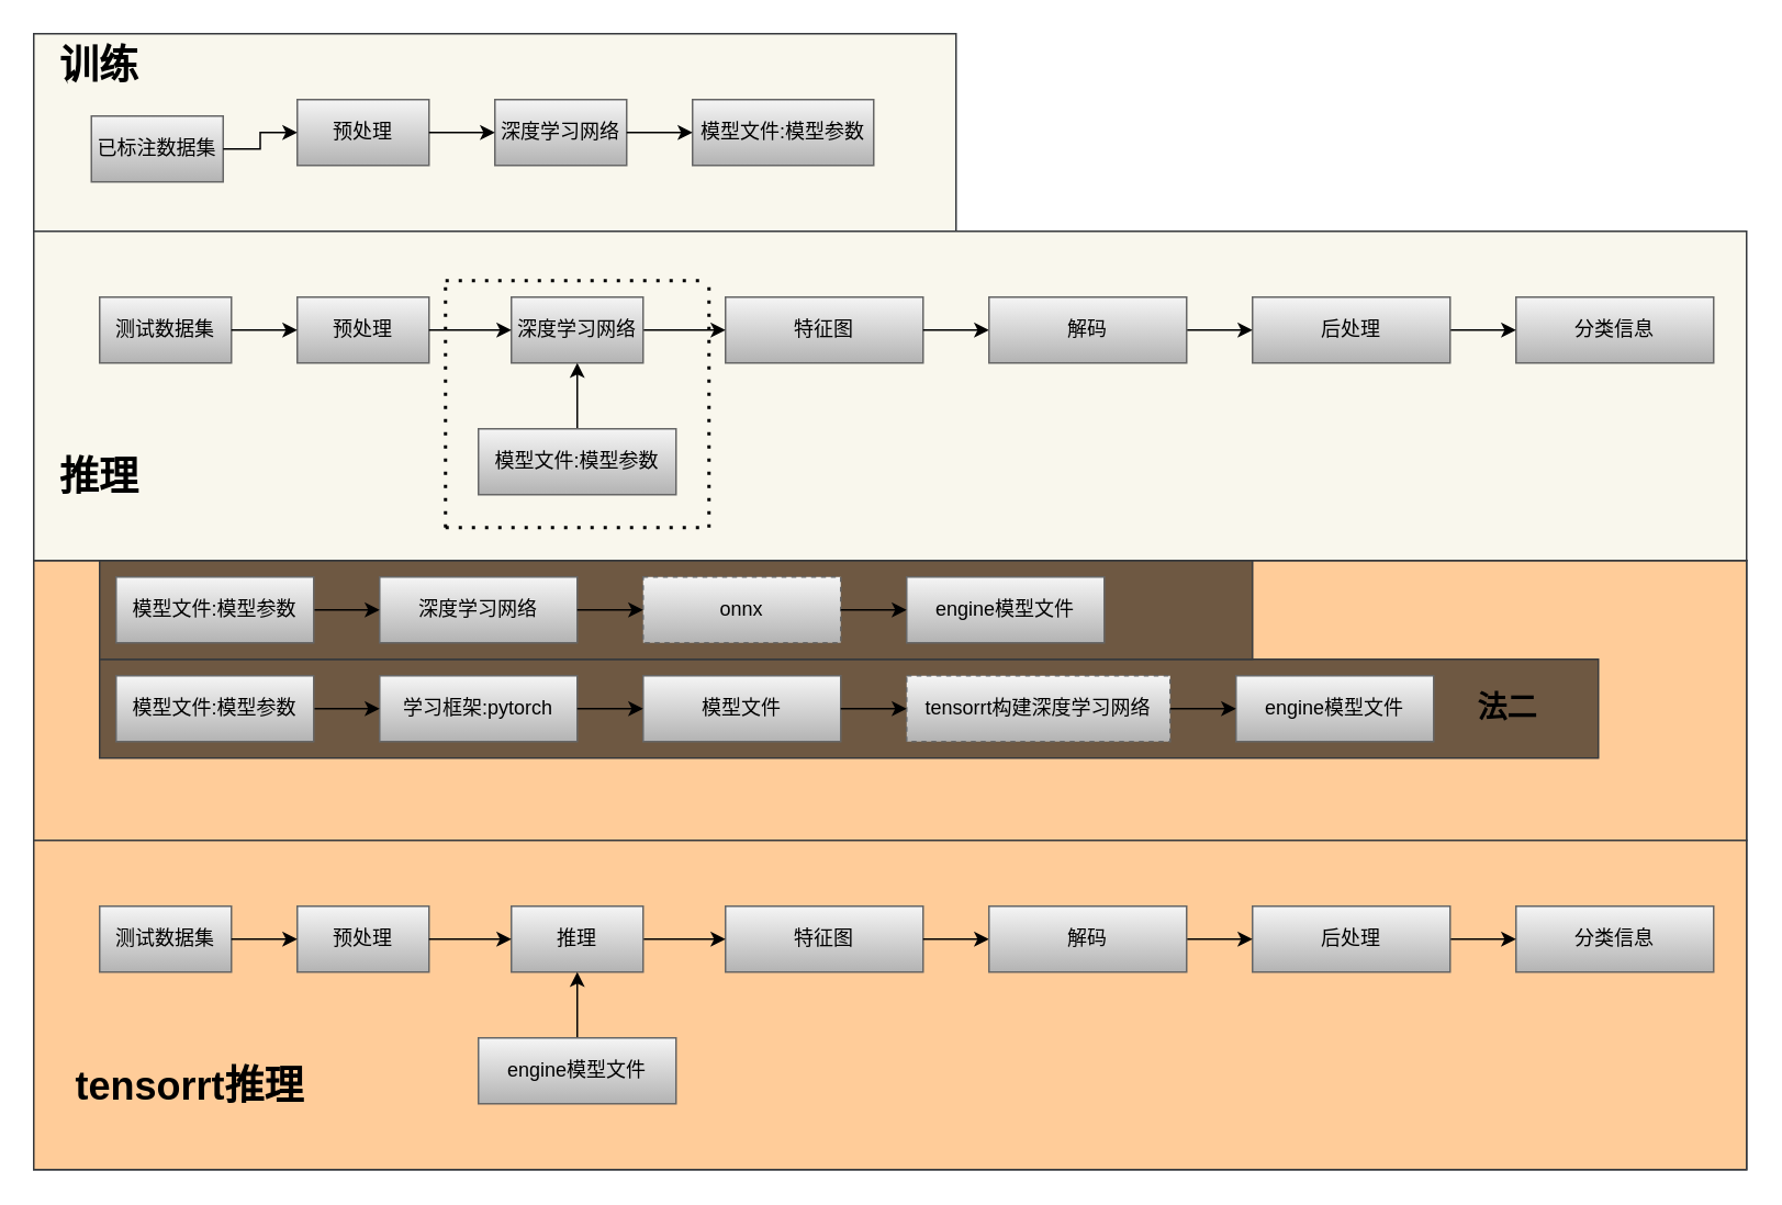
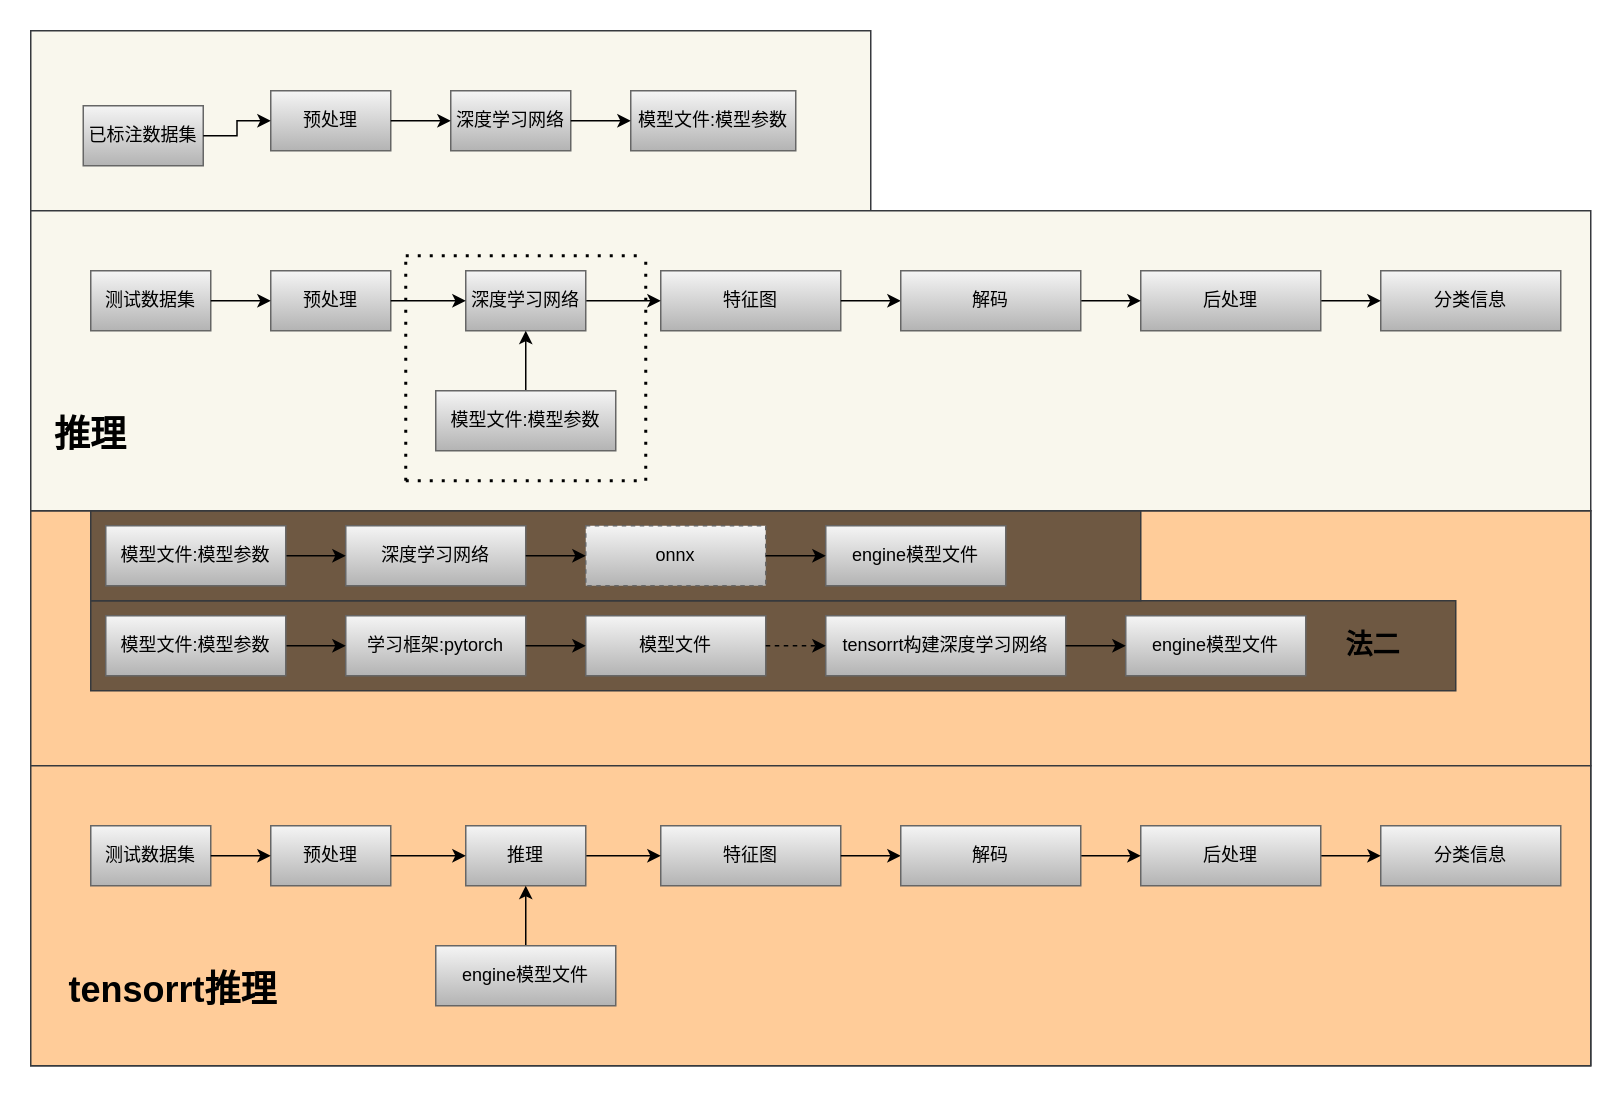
  <mxCell id="0" />
  <mxCell id="1" parent="0" />
  <mxCell id="2" value="" style="group" vertex="1" connectable="0" parent="1"><mxGeometry x="20" y="20" width="560" height="120" as="geometry" /></mxCell>
  <mxCell id="3" value="" style="rounded=0;whiteSpace=wrap;html=1;fillColor=#f9f7ed;strokeColor=#36393d;" vertex="1" parent="2"><mxGeometry width="560" height="120" as="geometry" /></mxCell>
  <mxCell id="4" value="已标注数据集" style="rounded=0;whiteSpace=wrap;html=1;gradientColor=#b3b3b3;fillColor=#f5f5f5;strokeColor=#666666;" vertex="1" parent="2"><mxGeometry x="35" y="50" width="80" height="40" as="geometry" /></mxCell>
  <mxCell id="5" value="预处理" style="rounded=0;whiteSpace=wrap;html=1;gradientColor=#b3b3b3;fillColor=#f5f5f5;strokeColor=#666666;" vertex="1" parent="2"><mxGeometry x="160" y="40" width="80" height="40" as="geometry" /></mxCell>
  <mxCell id="6" value="" style="edgeStyle=orthogonalEdgeStyle;rounded=0;orthogonalLoop=1;jettySize=auto;html=1;" edge="1" parent="2" source="4" target="5"><mxGeometry relative="1" as="geometry" /></mxCell>
  <mxCell id="7" value="深度学习网络" style="rounded=0;whiteSpace=wrap;html=1;gradientColor=#b3b3b3;fillColor=#f5f5f5;strokeColor=#666666;" vertex="1" parent="2"><mxGeometry x="280" y="40" width="80" height="40" as="geometry" /></mxCell>
  <mxCell id="8" value="" style="edgeStyle=orthogonalEdgeStyle;rounded=0;orthogonalLoop=1;jettySize=auto;html=1;" edge="1" parent="2" source="5" target="7"><mxGeometry relative="1" as="geometry" /></mxCell>
  <mxCell id="9" value="模型文件:模型参数" style="rounded=0;whiteSpace=wrap;html=1;gradientColor=#b3b3b3;fillColor=#f5f5f5;strokeColor=#666666;" vertex="1" parent="2"><mxGeometry x="400" y="40" width="110" height="40" as="geometry" /></mxCell>
  <mxCell id="10" value="" style="edgeStyle=orthogonalEdgeStyle;rounded=0;orthogonalLoop=1;jettySize=auto;html=1;" edge="1" parent="2" source="7" target="9"><mxGeometry relative="1" as="geometry" /></mxCell>
- <mxCell id="11" value="&lt;h1&gt;训练&lt;/h1&gt;" style="text;html=1;strokeColor=none;fillColor=none;align=center;verticalAlign=middle;whiteSpace=wrap;rounded=0;" vertex="1" parent="2"><mxGeometry width="80" height="40" as="geometry" /></mxCell>
  <mxCell id="12" value="" style="group;fillColor=#ffcc99;strokeColor=#36393d;" vertex="1" connectable="0" parent="1"><mxGeometry x="20" y="340" width="1040" height="370" as="geometry" /></mxCell>
  <mxCell id="13" value="" style="group" vertex="1" connectable="0" parent="12"><mxGeometry width="1040" height="370" as="geometry" /></mxCell>
  <mxCell id="14" value="" style="rounded=0;whiteSpace=wrap;html=1;fillColor=#ffcc99;strokeColor=#36393d;" vertex="1" parent="13"><mxGeometry width="1040" height="170" as="geometry" /></mxCell>
  <mxCell id="15" value="" style="group" vertex="1" connectable="0" parent="13"><mxGeometry y="170" width="1040" height="200" as="geometry" /></mxCell>
  <mxCell id="16" value="" style="rounded=0;whiteSpace=wrap;html=1;fillColor=#ffcc99;strokeColor=#36393d;" vertex="1" parent="15"><mxGeometry width="1040" height="200" as="geometry" /></mxCell>
  <mxCell id="17" value="" style="group" vertex="1" connectable="0" parent="15"><mxGeometry x="40" y="40" width="960" height="120" as="geometry" /></mxCell>
  <mxCell id="18" value="测试数据集" style="rounded=0;whiteSpace=wrap;html=1;gradientColor=#b3b3b3;fillColor=#f5f5f5;strokeColor=#666666;" vertex="1" parent="17"><mxGeometry width="80" height="40" as="geometry" /></mxCell>
  <mxCell id="19" value="预处理" style="rounded=0;whiteSpace=wrap;html=1;gradientColor=#b3b3b3;fillColor=#f5f5f5;strokeColor=#666666;" vertex="1" parent="17"><mxGeometry x="120" width="80" height="40" as="geometry" /></mxCell>
  <mxCell id="20" value="" style="edgeStyle=orthogonalEdgeStyle;rounded=0;orthogonalLoop=1;jettySize=auto;html=1;" edge="1" parent="17" source="18" target="19"><mxGeometry relative="1" as="geometry" /></mxCell>
  <mxCell id="21" value="&lt;h1&gt;tensorrt推理&lt;/h1&gt;" style="text;html=1;strokeColor=none;fillColor=none;align=center;verticalAlign=middle;whiteSpace=wrap;rounded=0;" vertex="1" parent="15"><mxGeometry x="20" y="130" width="150" height="40" as="geometry" /></mxCell>
  <mxCell id="22" value="特征图" style="rounded=0;whiteSpace=wrap;html=1;gradientColor=#b3b3b3;fillColor=#f5f5f5;strokeColor=#666666;" vertex="1" parent="15"><mxGeometry x="420" y="40" width="120" height="40" as="geometry" /></mxCell>
  <mxCell id="23" value="" style="edgeStyle=orthogonalEdgeStyle;rounded=0;orthogonalLoop=1;jettySize=auto;html=1;" edge="1" parent="15" source="25" target="22"><mxGeometry as="geometry" /></mxCell>
  <mxCell id="24" value="" style="edgeStyle=orthogonalEdgeStyle;rounded=0;orthogonalLoop=1;jettySize=auto;html=1;" edge="1" parent="15" source="22" target="33"><mxGeometry as="geometry" /></mxCell>
  <mxCell id="25" value="推理" style="rounded=0;whiteSpace=wrap;html=1;gradientColor=#b3b3b3;fillColor=#f5f5f5;strokeColor=#666666;" vertex="1" parent="15"><mxGeometry x="290" y="40" width="80" height="40" as="geometry" /></mxCell>
  <mxCell id="26" value="" style="edgeStyle=orthogonalEdgeStyle;rounded=0;orthogonalLoop=1;jettySize=auto;html=1;" edge="1" parent="15" source="19" target="25"><mxGeometry as="geometry" /></mxCell>
  <mxCell id="27" value="" style="edgeStyle=orthogonalEdgeStyle;rounded=0;orthogonalLoop=1;jettySize=auto;html=1;" edge="1" parent="15" source="28" target="25"><mxGeometry as="geometry" /></mxCell>
  <mxCell id="28" value="engine模型文件" style="rounded=0;whiteSpace=wrap;html=1;gradientColor=#b3b3b3;fillColor=#f5f5f5;strokeColor=#666666;" vertex="1" parent="15"><mxGeometry x="270" y="120" width="120" height="40" as="geometry" /></mxCell>
  <mxCell id="29" value="分类信息" style="rounded=0;whiteSpace=wrap;html=1;gradientColor=#b3b3b3;fillColor=#f5f5f5;strokeColor=#666666;" vertex="1" parent="15"><mxGeometry x="900" y="40" width="120" height="40" as="geometry" /></mxCell>
  <mxCell id="30" value="" style="edgeStyle=orthogonalEdgeStyle;rounded=0;orthogonalLoop=1;jettySize=auto;html=1;" edge="1" parent="15" source="31" target="29"><mxGeometry as="geometry" /></mxCell>
  <mxCell id="31" value="后处理" style="rounded=0;whiteSpace=wrap;html=1;gradientColor=#b3b3b3;fillColor=#f5f5f5;strokeColor=#666666;" vertex="1" parent="15"><mxGeometry x="740" y="40" width="120" height="40" as="geometry" /></mxCell>
  <mxCell id="32" value="" style="edgeStyle=orthogonalEdgeStyle;rounded=0;orthogonalLoop=1;jettySize=auto;html=1;" edge="1" parent="15" source="33" target="31"><mxGeometry as="geometry" /></mxCell>
  <mxCell id="33" value="解码" style="rounded=0;whiteSpace=wrap;html=1;gradientColor=#b3b3b3;fillColor=#f5f5f5;strokeColor=#666666;" vertex="1" parent="15"><mxGeometry x="580" y="40" width="120" height="40" as="geometry" /></mxCell>
  <mxCell id="34" value="" style="group" vertex="1" connectable="0" parent="12"><mxGeometry x="40" width="910" height="120" as="geometry" /></mxCell>
  <mxCell id="35" value="" style="group" vertex="1" connectable="0" parent="34"><mxGeometry y="60" width="910" height="60" as="geometry" /></mxCell>
  <mxCell id="36" value="" style="rounded=0;whiteSpace=wrap;html=1;strokeColor=#36393d;fillColor=#6E5842;" vertex="1" parent="35"><mxGeometry width="910" height="60" as="geometry" /></mxCell>
  <mxCell id="37" value="学习框架:pytorch" style="rounded=0;whiteSpace=wrap;html=1;gradientColor=#b3b3b3;fillColor=#f5f5f5;strokeColor=#666666;" vertex="1" parent="35"><mxGeometry x="170" y="10" width="120" height="40" as="geometry" /></mxCell>
  <mxCell id="38" value="" style="edgeStyle=orthogonalEdgeStyle;rounded=0;orthogonalLoop=1;jettySize=auto;html=1;" edge="1" parent="35" source="39" target="37"><mxGeometry relative="1" as="geometry" /></mxCell>
  <mxCell id="39" value="模型文件:模型参数" style="rounded=0;whiteSpace=wrap;html=1;gradientColor=#b3b3b3;fillColor=#f5f5f5;strokeColor=#666666;" vertex="1" parent="35"><mxGeometry x="10" y="10" width="120" height="40" as="geometry" /></mxCell>
  <mxCell id="40" value="模型文件" style="rounded=0;whiteSpace=wrap;html=1;gradientColor=#b3b3b3;fillColor=#f5f5f5;strokeColor=#666666;" vertex="1" parent="35"><mxGeometry x="330" y="10" width="120" height="40" as="geometry" /></mxCell>
  <mxCell id="41" value="" style="edgeStyle=orthogonalEdgeStyle;rounded=0;orthogonalLoop=1;jettySize=auto;html=1;" edge="1" parent="35" source="37" target="40"><mxGeometry relative="1" as="geometry" /></mxCell>
- <mxCell id="42" value="tensorrt构建深度学习网络" style="rounded=0;whiteSpace=wrap;html=1;gradientColor=#b3b3b3;fillColor=#f5f5f5;strokeColor=#666666;dashed=1;" vertex="1" parent="35"><mxGeometry x="490" y="10" width="160" height="40" as="geometry" /></mxCell>
- <mxCell id="43" value="" style="edgeStyle=orthogonalEdgeStyle;rounded=0;orthogonalLoop=1;jettySize=auto;html=1;" edge="1" parent="35" source="40" target="42"><mxGeometry relative="1" as="geometry" /></mxCell>
+ <mxCell id="42" value="tensorrt构建深度学习网络" style="rounded=0;whiteSpace=wrap;html=1;gradientColor=#b3b3b3;fillColor=#f5f5f5;strokeColor=#666666;" vertex="1" parent="35"><mxGeometry x="490" y="10" width="160" height="40" as="geometry" /></mxCell>
+ <mxCell id="43" value="" style="edgeStyle=orthogonalEdgeStyle;rounded=0;orthogonalLoop=1;jettySize=auto;html=1;dashed=1;" edge="1" parent="35" source="40" target="42"><mxGeometry relative="1" as="geometry" /></mxCell>
  <mxCell id="44" value="engine模型文件" style="rounded=0;whiteSpace=wrap;html=1;gradientColor=#b3b3b3;fillColor=#f5f5f5;strokeColor=#666666;" vertex="1" parent="35"><mxGeometry x="690" y="10" width="120" height="40" as="geometry" /></mxCell>
  <mxCell id="45" value="" style="edgeStyle=orthogonalEdgeStyle;rounded=0;orthogonalLoop=1;jettySize=auto;html=1;" edge="1" parent="35" source="42" target="44"><mxGeometry relative="1" as="geometry" /></mxCell>
  <mxCell id="46" value="&lt;h2&gt;法二&lt;/h2&gt;" style="text;html=1;strokeColor=none;fillColor=none;align=center;verticalAlign=middle;whiteSpace=wrap;rounded=0;" vertex="1" parent="35"><mxGeometry x="830" y="10" width="50" height="40" as="geometry" /></mxCell>
  <mxCell id="47" value="" style="group" vertex="1" connectable="0" parent="34"><mxGeometry width="700" height="60" as="geometry" /></mxCell>
  <mxCell id="48" value="" style="rounded=0;whiteSpace=wrap;html=1;strokeColor=#36393d;fillColor=#6E5842;" vertex="1" parent="47"><mxGeometry width="700" height="60" as="geometry" /></mxCell>
  <mxCell id="49" value="深度学习网络" style="rounded=0;whiteSpace=wrap;html=1;gradientColor=#b3b3b3;fillColor=#f5f5f5;strokeColor=#666666;" vertex="1" parent="47"><mxGeometry x="170" y="10" width="120" height="40" as="geometry" /></mxCell>
  <mxCell id="50" value="" style="edgeStyle=orthogonalEdgeStyle;rounded=0;orthogonalLoop=1;jettySize=auto;html=1;" edge="1" parent="47" source="51" target="49"><mxGeometry y="-70" as="geometry" /></mxCell>
  <mxCell id="51" value="模型文件:模型参数" style="rounded=0;whiteSpace=wrap;html=1;gradientColor=#b3b3b3;fillColor=#f5f5f5;strokeColor=#666666;" vertex="1" parent="47"><mxGeometry x="10" y="10" width="120" height="40" as="geometry" /></mxCell>
  <mxCell id="52" value="onnx" style="rounded=0;whiteSpace=wrap;html=1;gradientColor=#b3b3b3;fillColor=#f5f5f5;strokeColor=#666666;dashed=1;" vertex="1" parent="47"><mxGeometry x="330" y="10" width="120" height="40" as="geometry" /></mxCell>
  <mxCell id="53" value="" style="edgeStyle=orthogonalEdgeStyle;rounded=0;orthogonalLoop=1;jettySize=auto;html=1;" edge="1" parent="47" source="49" target="52"><mxGeometry y="-70" as="geometry" /></mxCell>
  <mxCell id="54" value="engine模型文件" style="rounded=0;whiteSpace=wrap;html=1;gradientColor=#b3b3b3;fillColor=#f5f5f5;strokeColor=#666666;" vertex="1" parent="47"><mxGeometry x="490" y="10" width="120" height="40" as="geometry" /></mxCell>
  <mxCell id="55" value="" style="edgeStyle=orthogonalEdgeStyle;rounded=0;orthogonalLoop=1;jettySize=auto;html=1;" edge="1" parent="47" source="52" target="54"><mxGeometry y="-70" as="geometry" /></mxCell>
  <mxCell id="56" value="" style="group" vertex="1" connectable="0" parent="1"><mxGeometry x="20" y="140" width="1040" height="200" as="geometry" /></mxCell>
  <mxCell id="57" value="" style="rounded=0;whiteSpace=wrap;html=1;fillColor=#f9f7ed;strokeColor=#36393d;" vertex="1" parent="56"><mxGeometry width="1040" height="200" as="geometry" /></mxCell>
  <mxCell id="58" value="" style="group" vertex="1" connectable="0" parent="56"><mxGeometry x="40" y="40" width="960" height="120" as="geometry" /></mxCell>
  <mxCell id="59" value="测试数据集" style="rounded=0;whiteSpace=wrap;html=1;gradientColor=#b3b3b3;fillColor=#f5f5f5;strokeColor=#666666;" vertex="1" parent="58"><mxGeometry width="80" height="40" as="geometry" /></mxCell>
  <mxCell id="60" value="预处理" style="rounded=0;whiteSpace=wrap;html=1;gradientColor=#b3b3b3;fillColor=#f5f5f5;strokeColor=#666666;" vertex="1" parent="58"><mxGeometry x="120" width="80" height="40" as="geometry" /></mxCell>
  <mxCell id="61" value="" style="edgeStyle=orthogonalEdgeStyle;rounded=0;orthogonalLoop=1;jettySize=auto;html=1;" edge="1" parent="58" source="59" target="60"><mxGeometry relative="1" as="geometry" /></mxCell>
  <mxCell id="62" value="&lt;h1&gt;推理&lt;/h1&gt;" style="text;html=1;strokeColor=none;fillColor=none;align=center;verticalAlign=middle;whiteSpace=wrap;rounded=0;" vertex="1" parent="56"><mxGeometry y="130" width="80" height="40" as="geometry" /></mxCell>
  <mxCell id="63" value="特征图" style="rounded=0;whiteSpace=wrap;html=1;gradientColor=#b3b3b3;fillColor=#f5f5f5;strokeColor=#666666;" vertex="1" parent="56"><mxGeometry x="420" y="40" width="120" height="40" as="geometry" /></mxCell>
  <mxCell id="64" value="" style="edgeStyle=orthogonalEdgeStyle;rounded=0;orthogonalLoop=1;jettySize=auto;html=1;" edge="1" parent="56" source="66" target="63"><mxGeometry as="geometry" /></mxCell>
  <mxCell id="65" value="" style="edgeStyle=orthogonalEdgeStyle;rounded=0;orthogonalLoop=1;jettySize=auto;html=1;" edge="1" parent="56" source="63" target="74"><mxGeometry as="geometry" /></mxCell>
  <mxCell id="66" value="深度学习网络" style="rounded=0;whiteSpace=wrap;html=1;gradientColor=#b3b3b3;fillColor=#f5f5f5;strokeColor=#666666;" vertex="1" parent="56"><mxGeometry x="290" y="40" width="80" height="40" as="geometry" /></mxCell>
  <mxCell id="67" value="" style="edgeStyle=orthogonalEdgeStyle;rounded=0;orthogonalLoop=1;jettySize=auto;html=1;" edge="1" parent="56" source="60" target="66"><mxGeometry as="geometry" /></mxCell>
  <mxCell id="68" value="" style="edgeStyle=orthogonalEdgeStyle;rounded=0;orthogonalLoop=1;jettySize=auto;html=1;" edge="1" parent="56" source="69" target="66"><mxGeometry as="geometry" /></mxCell>
  <mxCell id="69" value="模型文件:模型参数" style="rounded=0;whiteSpace=wrap;html=1;gradientColor=#b3b3b3;fillColor=#f5f5f5;strokeColor=#666666;" vertex="1" parent="56"><mxGeometry x="270" y="120" width="120" height="40" as="geometry" /></mxCell>
  <mxCell id="70" value="分类信息" style="rounded=0;whiteSpace=wrap;html=1;gradientColor=#b3b3b3;fillColor=#f5f5f5;strokeColor=#666666;" vertex="1" parent="56"><mxGeometry x="900" y="40" width="120" height="40" as="geometry" /></mxCell>
  <mxCell id="71" value="" style="edgeStyle=orthogonalEdgeStyle;rounded=0;orthogonalLoop=1;jettySize=auto;html=1;" edge="1" parent="56" source="72" target="70"><mxGeometry as="geometry" /></mxCell>
  <mxCell id="72" value="后处理" style="rounded=0;whiteSpace=wrap;html=1;gradientColor=#b3b3b3;fillColor=#f5f5f5;strokeColor=#666666;" vertex="1" parent="56"><mxGeometry x="740" y="40" width="120" height="40" as="geometry" /></mxCell>
  <mxCell id="73" value="" style="edgeStyle=orthogonalEdgeStyle;rounded=0;orthogonalLoop=1;jettySize=auto;html=1;" edge="1" parent="56" source="74" target="72"><mxGeometry as="geometry" /></mxCell>
  <mxCell id="74" value="解码" style="rounded=0;whiteSpace=wrap;html=1;gradientColor=#b3b3b3;fillColor=#f5f5f5;strokeColor=#666666;" vertex="1" parent="56"><mxGeometry x="580" y="40" width="120" height="40" as="geometry" /></mxCell>
  <mxCell id="75" value="" style="group" vertex="1" connectable="0" parent="56"><mxGeometry x="250" y="30" width="160" height="150" as="geometry" /></mxCell>
  <mxCell id="76" value="" style="endArrow=none;dashed=1;html=1;dashPattern=1 3;strokeWidth=2;" edge="1" parent="75"><mxGeometry x="180.5" y="180" width="50" height="50" as="geometry"><mxPoint x="160" y="150" as="sourcePoint" /><mxPoint x="160" as="targetPoint" /></mxGeometry></mxCell>
  <mxCell id="77" value="" style="endArrow=none;dashed=1;html=1;dashPattern=1 3;strokeWidth=2;" edge="1" parent="75"><mxGeometry x="200" y="180" width="50" height="50" as="geometry"><mxPoint y="150" as="sourcePoint" /><mxPoint as="targetPoint" /></mxGeometry></mxCell>
  <mxCell id="78" value="" style="endArrow=none;dashed=1;html=1;dashPattern=1 3;strokeWidth=2;" edge="1" parent="75"><mxGeometry x="200" y="160" width="50" height="50" as="geometry"><mxPoint as="sourcePoint" /><mxPoint x="160" as="targetPoint" /></mxGeometry></mxCell>
  <mxCell id="79" value="" style="endArrow=none;dashed=1;html=1;dashPattern=1 3;strokeWidth=2;" edge="1" parent="75"><mxGeometry x="200" y="180" width="50" height="50" as="geometry"><mxPoint y="150" as="sourcePoint" /><mxPoint x="160" y="150" as="targetPoint" /></mxGeometry></mxCell>
